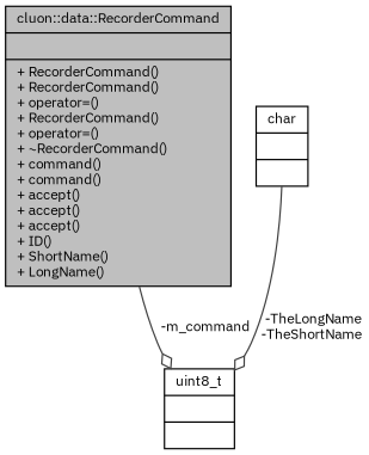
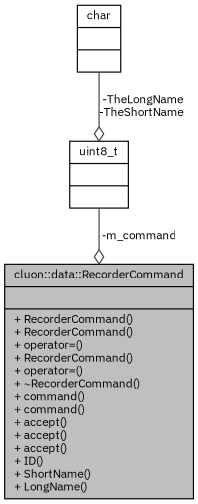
  digraph {
    fontname="IBM Plex Sans"
    node [color=black fillcolor=white fontname="IBM Plex Sans" fontsize=10 shape=record style=filled]
    edge [arrowhead=odiamond color=grey25 fontname="IBM Plex Sans" fontsize=10 labelfontname=Helvetica labelfontsize=10 style=solid]
    n1 [fillcolor=grey75 fontcolor=black height=0.2 label="{cluon::data::RecorderCommand\n||+ RecorderCommand()\l+ RecorderCommand()\l+ operator=()\l+ RecorderCommand()\l+ operator=()\l+ ~RecorderCommand()\l+ command()\l+ command()\l+ accept()\l+ accept()\l+ accept()\l+ ID()\l+ ShortName()\l+ LongName()\l}" width=0.4]
    n2 [height=0.2 label="{char\n||}" width=0.4]
    n3 [height=0.2 label="{uint8_t\n||}" width=0.4]
    n2 -> n3 [label=" -TheLongName\n-TheShortName"]
-   n1 -> n3 [label=" -m_command"]
+   n3 -> n1 [label=" -m_command"]
  }
